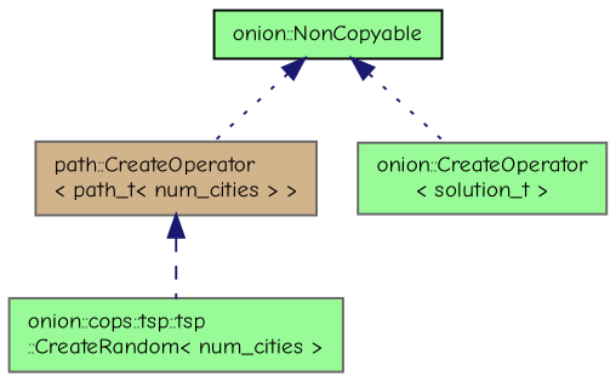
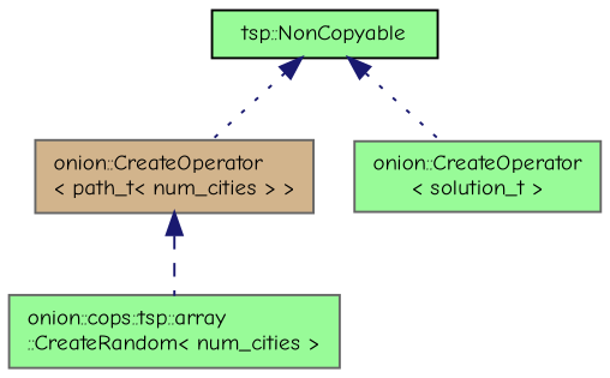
  digraph {
    fontname="Comic Neue"
    rankdir=TB
    node [color=gray40 fillcolor=palegreen fontname="Comic Neue" fontsize=10 shape=record style=filled]
    edge [color=midnightblue dir=back fontname="Comic Neue" fontsize=10 labelfontname=Helvetica labelfontsize=10 style=dotted]
-   n1 [color=black fontcolor=black height=0.2 label="onion::NonCopyable" width=0.4]
-   n2 [fillcolor=tan height=0.2 label="path::CreateOperator\l\< path_t\< num_cities \> \>" width=0.4]
+   n1 [color=black fontcolor=black height=0.2 label="tsp::NonCopyable" width=0.4]
+   n2 [fillcolor=tan height=0.2 label="onion::CreateOperator\l\< path_t\< num_cities \> \>" width=0.4]
    n3 [height=0.2 label="onion::CreateOperator\l\< solution_t \>" width=0.4]
-   n4 [height=0.2 label="onion::cops::tsp::tsp\l::CreateRandom\< num_cities \>" width=0.4]
+   n4 [height=0.2 label="onion::cops::tsp::array\l::CreateRandom\< num_cities \>" width=0.4]
    n1 -> n2
    n1 -> n3
    n2 -> n4 [style=dashed]
  }
